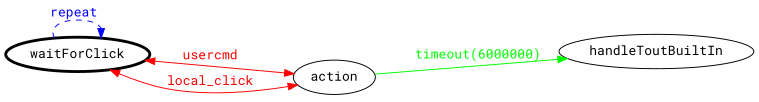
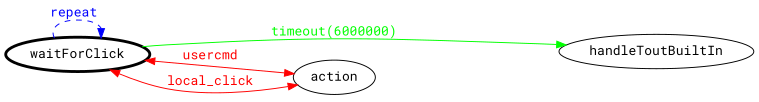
  digraph {
    fontname="Roboto Mono"
    rankdir=LR
    node [fontname="Roboto Mono"]
    edge [color=red fontcolor=red fontname="Roboto Mono"]
    waitForClick [color=black fontcolor=black penwidth=3]
    handleToutBuiltIn
    action
    waitForClick -> waitForClick [color=blue fontcolor=blue label="repeat " style=dashed]
-   action -> handleToutBuiltIn [color=green fontcolor=green label="timeout(6000000)"]
+   waitForClick -> handleToutBuiltIn [color=green fontcolor=green label="timeout(6000000)"]
    waitForClick -> action [dir=both label=usercmd]
    waitForClick -> action [dir=both label=local_click]
  }
